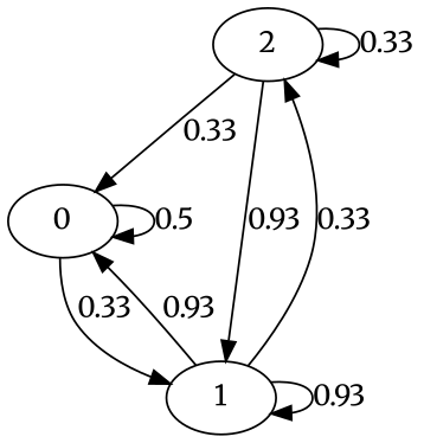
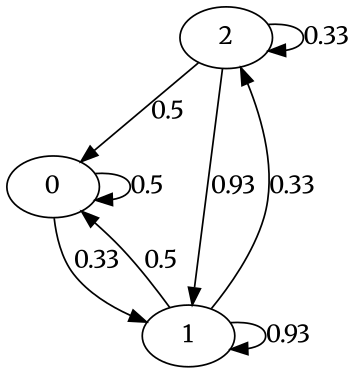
  digraph {
    fontname=Merriweather
    node [fontname=Merriweather]
    edge [fontname=Merriweather]
    2
    0
    1
    2 -> 2 [label=0.33]
-   2 -> 0 [label=0.33]
+   2 -> 0 [label=0.5]
    2 -> 1 [label=0.93]
    0 -> 0 [label=0.5]
    0 -> 1 [label=0.33]
    1 -> 2 [label=0.33]
-   1 -> 0 [label=0.93]
+   1 -> 0 [label=0.5]
    1 -> 1 [label=0.93]
  }
